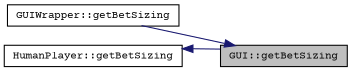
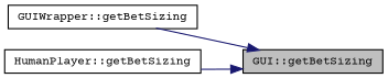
  digraph {
    fontname="Courier Prime"
    rankdir=RL
    node [color=black fillcolor=white fontname="Courier Prime" fontsize=10 shape=record style=filled]
    edge [color=midnightblue dir=back fontname="Courier Prime" fontsize=10 labelfontname=Helvetica labelfontsize=10 style=solid]
    n1 [fillcolor=grey75 fontcolor=black height=0.2 label="GUI::getBetSizing" width=0.4]
    n2 [height=0.2 label="GUIWrapper::getBetSizing" width=0.4]
    n3 [height=0.2 label="HumanPlayer::getBetSizing" width=0.4]
    n1 -> n2
-   n3 -> n1
+   n1 -> n3
  }
